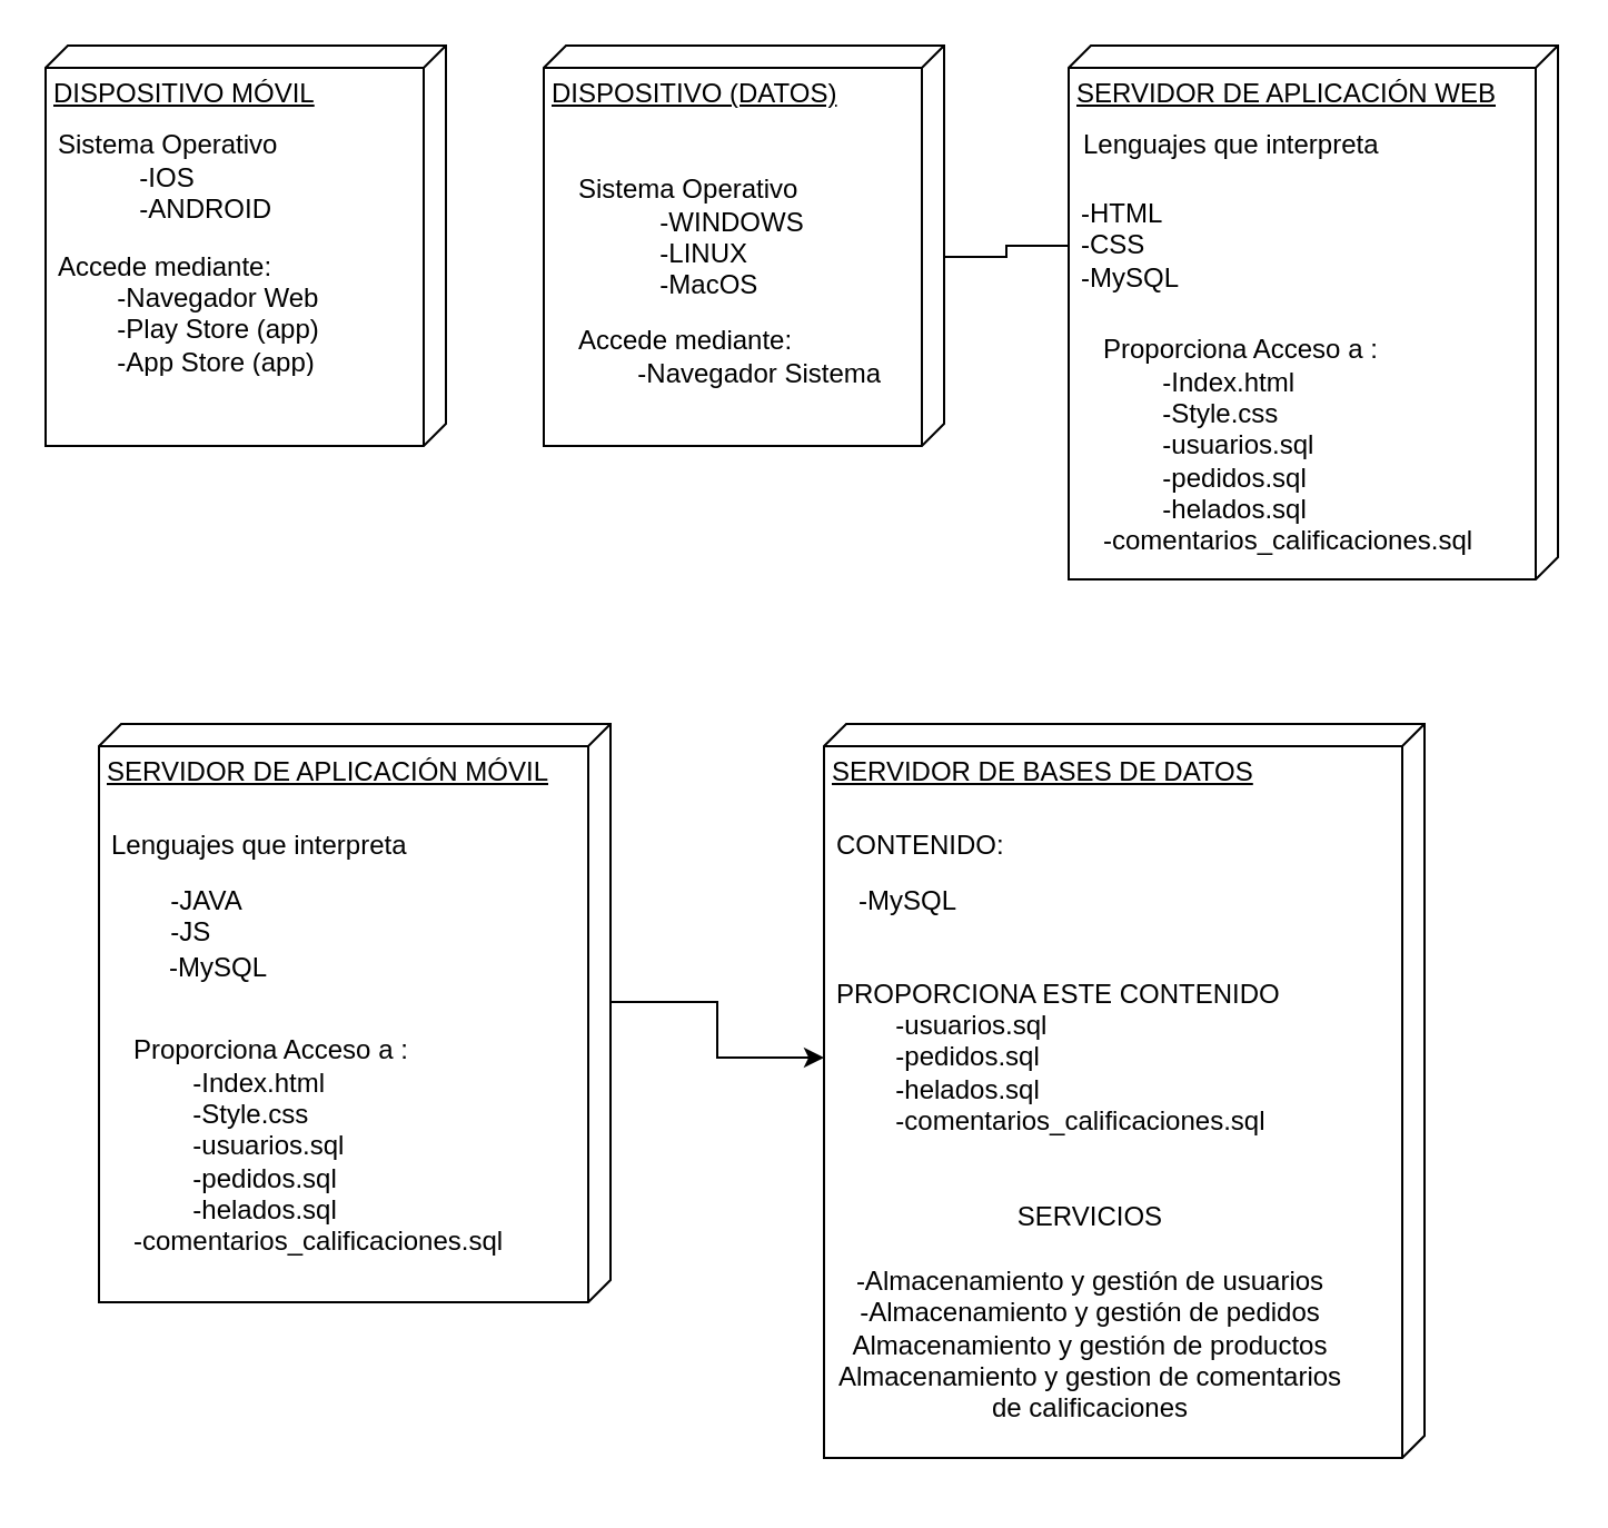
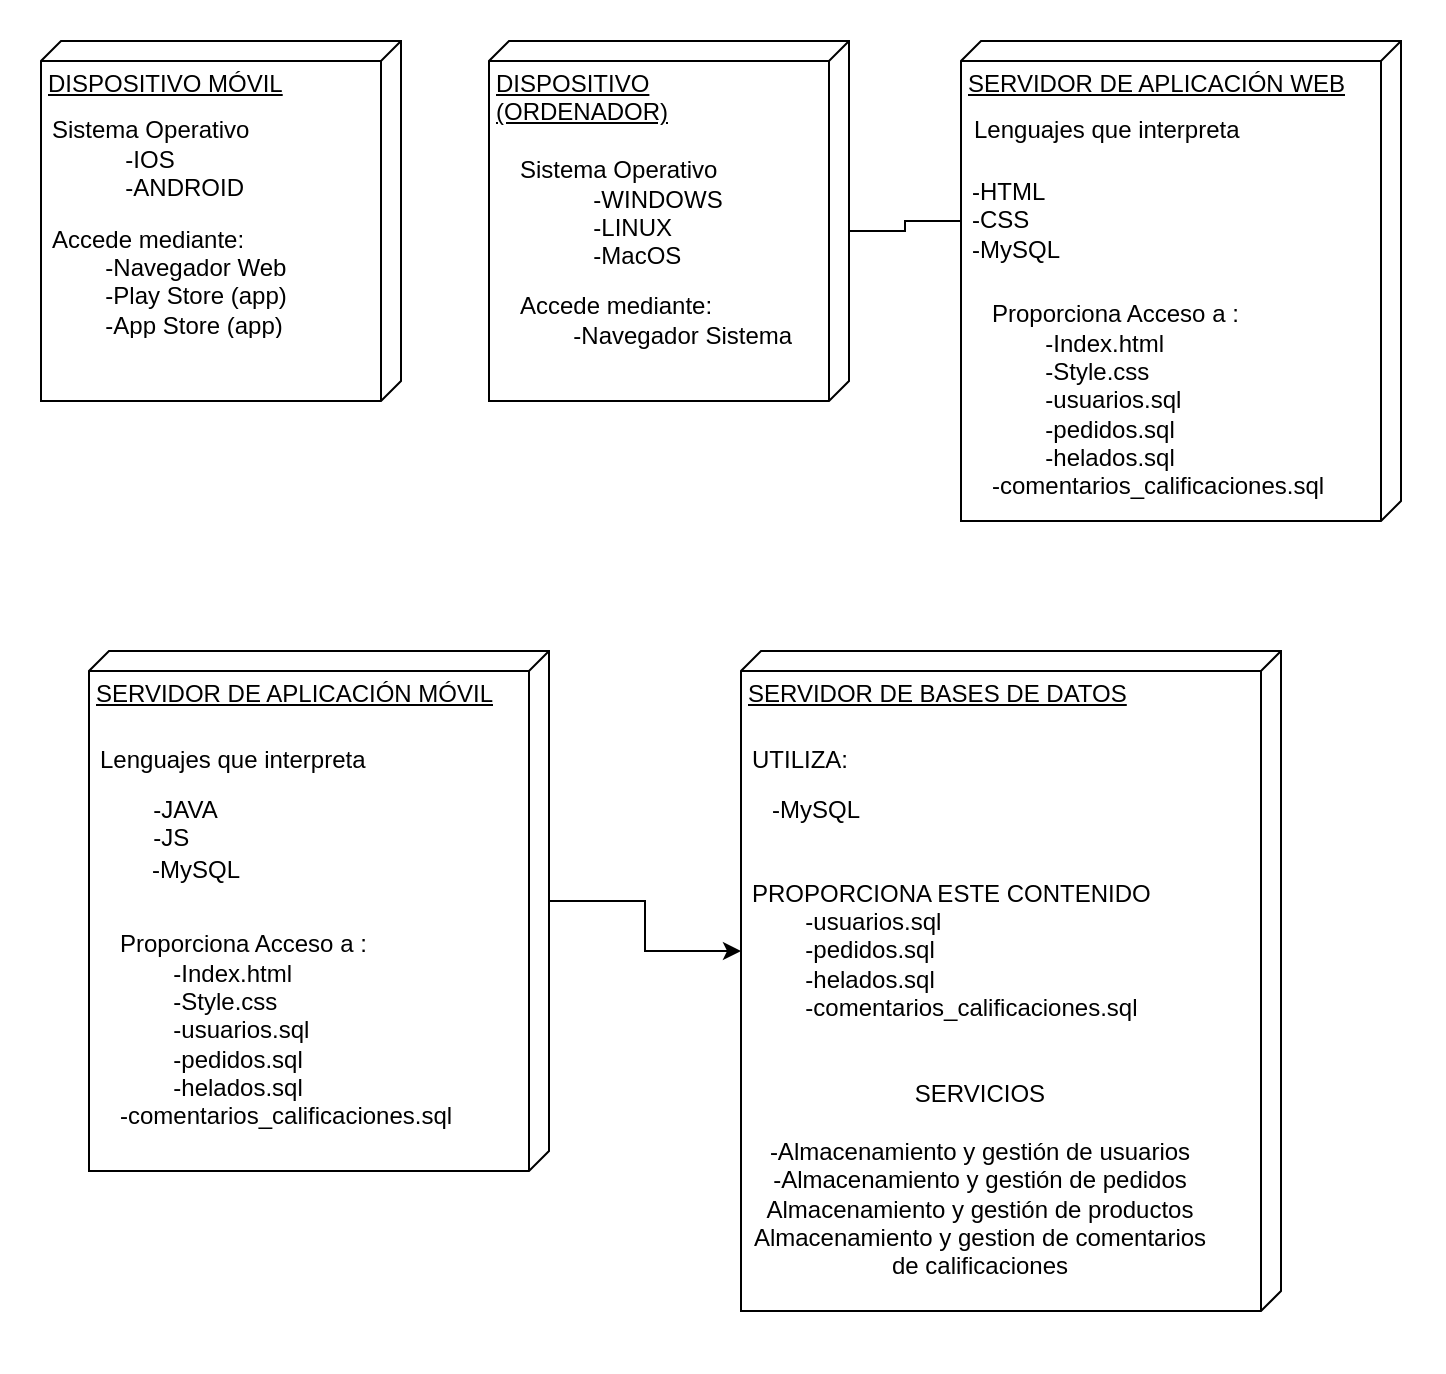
  <mxCell id="0" />
  <mxCell id="1" parent="0" />
  <mxCell id="2" value="DISPOSITIVO MÓVIL" style="verticalAlign=top;align=left;spacingTop=8;spacingLeft=2;spacingRight=12;shape=cube;size=10;direction=south;fontStyle=4;html=1;whiteSpace=wrap;" vertex="1" parent="1"><mxGeometry x="20" y="20" width="180" height="180" as="geometry" /></mxCell>
  <mxCell id="3" value="Sistema Operativo" style="text;strokeColor=none;fillColor=none;align=left;verticalAlign=middle;spacingLeft=4;spacingRight=4;overflow=hidden;points=[[0,0.5],[1,0.5]];portConstraint=eastwest;rotatable=0;whiteSpace=wrap;html=1;" parent="1" vertex="1"><mxGeometry x="20" y="50" width="160" height="30" as="geometry" /></mxCell>
  <mxCell id="4" value="&amp;nbsp;&lt;span style=&quot;white-space: pre;&quot;&gt;&#09;&lt;/span&gt;-IOS&lt;div&gt;&lt;span style=&quot;white-space: pre;&quot;&gt;&#09;&lt;/span&gt;-ANDROID&lt;br&gt;&lt;/div&gt;&lt;div&gt;&lt;span style=&quot;white-space: pre;&quot;&gt;&#09;&lt;/span&gt;&lt;br&gt;&lt;/div&gt;" style="text;strokeColor=none;fillColor=none;align=left;verticalAlign=middle;spacingLeft=4;spacingRight=4;overflow=hidden;points=[[0,0.5],[1,0.5]];portConstraint=eastwest;rotatable=0;whiteSpace=wrap;html=1;" parent="1" vertex="1"><mxGeometry x="30" y="70" width="160" height="30" as="geometry" /></mxCell>
  <mxCell id="5" value="Accede mediante:&lt;div&gt;&lt;span style=&quot;white-space: pre;&quot;&gt;&#09;&lt;/span&gt;-Navegador Web&lt;br&gt;&lt;/div&gt;&lt;div&gt;&lt;span style=&quot;white-space: pre;&quot;&gt;&#09;&lt;/span&gt;-Play Store (app)&lt;br&gt;&lt;/div&gt;&lt;div&gt;&lt;span style=&quot;white-space: pre;&quot;&gt;&#09;&lt;/span&gt;-App Store (app)&lt;br&gt;&lt;/div&gt;" style="text;strokeColor=none;fillColor=none;align=left;verticalAlign=middle;spacingLeft=4;spacingRight=4;overflow=hidden;points=[[0,0.5],[1,0.5]];portConstraint=eastwest;rotatable=0;whiteSpace=wrap;html=1;" parent="1" vertex="1"><mxGeometry x="20" y="110" width="160" height="60" as="geometry" /></mxCell>
- <mxCell id="6" value="DISPOSITIVO (DATOS)" style="verticalAlign=top;align=left;spacingTop=8;spacingLeft=2;spacingRight=12;shape=cube;size=10;direction=south;fontStyle=4;html=1;whiteSpace=wrap;" vertex="1" parent="1"><mxGeometry x="244" y="20" width="180" height="180" as="geometry" /></mxCell>
+ <mxCell id="6" value="DISPOSITIVO (ORDENADOR)" style="verticalAlign=top;align=left;spacingTop=8;spacingLeft=2;spacingRight=12;shape=cube;size=10;direction=south;fontStyle=4;html=1;whiteSpace=wrap;" vertex="1" parent="1"><mxGeometry x="244" y="20" width="180" height="180" as="geometry" /></mxCell>
  <mxCell id="7" value="Accede mediante:&lt;div&gt;&lt;span style=&quot;white-space: pre;&quot;&gt;&#09;&lt;/span&gt;-Navegador Sistema&lt;/div&gt;" style="text;strokeColor=none;fillColor=none;align=left;verticalAlign=middle;spacingLeft=4;spacingRight=4;overflow=hidden;points=[[0,0.5],[1,0.5]];portConstraint=eastwest;rotatable=0;whiteSpace=wrap;html=1;" vertex="1" parent="1"><mxGeometry x="254" y="130" width="160" height="60" as="geometry" /></mxCell>
  <mxCell id="8" value="Sistema Operativo" style="text;strokeColor=none;fillColor=none;align=left;verticalAlign=middle;spacingLeft=4;spacingRight=4;overflow=hidden;points=[[0,0.5],[1,0.5]];portConstraint=eastwest;rotatable=0;whiteSpace=wrap;html=1;" vertex="1" parent="1"><mxGeometry x="254" y="70" width="160" height="30" as="geometry" /></mxCell>
  <mxCell id="9" style="edgeStyle=orthogonalEdgeStyle;rounded=0;orthogonalLoop=1;jettySize=auto;html=1;exitX=1;exitY=0.5;exitDx=0;exitDy=0;endArrow=none;" edge="1" parent="1" source="10" target="13"><mxGeometry relative="1" as="geometry" /></mxCell>
  <mxCell id="10" value="&amp;nbsp;&lt;span style=&quot;white-space: pre;&quot;&gt;&#09;&lt;/span&gt;-WINDOWS&lt;div&gt;&lt;span style=&quot;white-space: pre;&quot;&gt;&#09;&lt;/span&gt;-LINUX&lt;br&gt;&lt;/div&gt;&lt;div&gt;&lt;span style=&quot;white-space: pre;&quot;&gt;&#09;&lt;/span&gt;-MacOS&lt;br&gt;&lt;/div&gt;&lt;div&gt;&lt;span style=&quot;white-space: pre;&quot;&gt;&#09;&lt;/span&gt;&lt;br&gt;&lt;/div&gt;" style="text;strokeColor=none;fillColor=none;align=left;verticalAlign=middle;spacingLeft=4;spacingRight=4;overflow=hidden;points=[[0,0.5],[1,0.5]];portConstraint=eastwest;rotatable=0;whiteSpace=wrap;html=1;" vertex="1" parent="1"><mxGeometry x="264" y="90" width="160" height="50" as="geometry" /></mxCell>
  <mxCell id="11" value="SERVIDOR DE APLICACIÓN WEB" style="verticalAlign=top;align=left;spacingTop=8;spacingLeft=2;spacingRight=12;shape=cube;size=10;direction=south;fontStyle=4;html=1;whiteSpace=wrap;" vertex="1" parent="1"><mxGeometry x="480" y="20" width="220" height="240" as="geometry" /></mxCell>
  <mxCell id="12" value="Proporciona Acceso a :&lt;div&gt;&lt;span style=&quot;white-space: pre;&quot;&gt;&#09;&lt;/span&gt;-Index.html&lt;/div&gt;&lt;div&gt;&lt;span style=&quot;white-space: pre;&quot;&gt;&#09;&lt;/span&gt;-Style.css&lt;br&gt;&lt;/div&gt;&lt;div&gt;&lt;span style=&quot;white-space: pre;&quot;&gt;&#09;&lt;/span&gt;-usuarios.sql&lt;br&gt;&lt;/div&gt;&lt;div&gt;&lt;span style=&quot;white-space: pre;&quot;&gt;&#09;&lt;/span&gt;-pedidos.sql&lt;br&gt;&lt;/div&gt;&lt;div&gt;&lt;span style=&quot;white-space: pre;&quot;&gt;&#09;&lt;/span&gt;-helados.sql&lt;br&gt;&lt;/div&gt;&lt;div&gt;-comentarios_calificaciones.sql&lt;br&gt;&lt;/div&gt;" style="text;strokeColor=none;fillColor=none;align=left;verticalAlign=middle;spacingLeft=4;spacingRight=4;overflow=hidden;points=[[0,0.5],[1,0.5]];portConstraint=eastwest;rotatable=0;whiteSpace=wrap;html=1;" vertex="1" parent="1"><mxGeometry x="490" y="130" width="190" height="140" as="geometry" /></mxCell>
  <mxCell id="13" value="&lt;div&gt;-HTML&lt;/div&gt;&lt;div&gt;-CSS&lt;/div&gt;&lt;div&gt;-MySQL&lt;/div&gt;" style="text;strokeColor=none;fillColor=none;align=left;verticalAlign=middle;spacingLeft=4;spacingRight=4;overflow=hidden;points=[[0,0.5],[1,0.5]];portConstraint=eastwest;rotatable=0;whiteSpace=wrap;html=1;" parent="1" vertex="1"><mxGeometry x="480" y="75" width="220" height="70" as="geometry" /></mxCell>
  <mxCell id="14" value="Lenguajes que interpreta" style="text;strokeColor=none;fillColor=none;align=left;verticalAlign=middle;spacingLeft=4;spacingRight=4;overflow=hidden;points=[[0,0.5],[1,0.5]];portConstraint=eastwest;rotatable=0;whiteSpace=wrap;html=1;" vertex="1" parent="1"><mxGeometry x="481" y="50" width="220" height="30" as="geometry" /></mxCell>
  <mxCell id="15" style="edgeStyle=orthogonalEdgeStyle;rounded=0;orthogonalLoop=1;jettySize=auto;html=1;exitX=0;exitY=0;exitDx=125;exitDy=0;exitPerimeter=0;" edge="1" parent="1" source="16" target="23"><mxGeometry relative="1" as="geometry" /></mxCell>
  <mxCell id="16" value="SERVIDOR DE APLICACIÓN MÓVIL" style="verticalAlign=top;align=left;spacingTop=8;spacingLeft=2;spacingRight=12;shape=cube;size=10;direction=south;fontStyle=4;html=1;whiteSpace=wrap;" vertex="1" parent="1"><mxGeometry x="44" y="325" width="230" height="260" as="geometry" /></mxCell>
  <mxCell id="17" value="Lenguajes que interpreta" style="text;strokeColor=none;fillColor=none;align=left;verticalAlign=middle;spacingLeft=4;spacingRight=4;overflow=hidden;points=[[0,0.5],[1,0.5]];portConstraint=eastwest;rotatable=0;whiteSpace=wrap;html=1;" parent="1" vertex="1"><mxGeometry x="44" y="365" width="280" height="30" as="geometry" /></mxCell>
  <mxCell id="18" value="&amp;nbsp;&lt;span style=&quot;white-space: pre;&quot;&gt;&#09;&lt;/span&gt;-JAVA&lt;div&gt;&lt;span style=&quot;white-space: pre;&quot;&gt;&#09;&lt;/span&gt;-JS&lt;br&gt;&lt;/div&gt;" style="text;strokeColor=none;fillColor=none;align=left;verticalAlign=middle;spacingLeft=4;spacingRight=4;overflow=hidden;points=[[0,0.5],[1,0.5]];portConstraint=eastwest;rotatable=0;whiteSpace=wrap;html=1;" parent="1" vertex="1"><mxGeometry x="44" y="395" width="280" height="30" as="geometry" /></mxCell>
  <mxCell id="19" value="&lt;blockquote style=&quot;margin: 0 0 0 40px; border: none; padding: 0px;&quot;&gt;-MySQL&lt;/blockquote&gt;" style="text;strokeColor=none;fillColor=none;align=left;verticalAlign=middle;spacingLeft=4;spacingRight=4;overflow=hidden;points=[[0,0.5],[1,0.5]];portConstraint=eastwest;rotatable=0;whiteSpace=wrap;html=1;" parent="1" vertex="1"><mxGeometry x="30" y="425" width="280" height="20" as="geometry" /></mxCell>
  <mxCell id="20" value="Proporciona Acceso a :&lt;div&gt;&lt;span style=&quot;white-space: pre;&quot;&gt;&#09;&lt;/span&gt;-Index.html&lt;/div&gt;&lt;div&gt;&lt;span style=&quot;white-space: pre;&quot;&gt;&#09;&lt;/span&gt;-Style.css&lt;br&gt;&lt;/div&gt;&lt;div&gt;&lt;span style=&quot;white-space: pre;&quot;&gt;&#09;&lt;/span&gt;-usuarios.sql&lt;br&gt;&lt;/div&gt;&lt;div&gt;&lt;span style=&quot;white-space: pre;&quot;&gt;&#09;&lt;/span&gt;-pedidos.sql&lt;br&gt;&lt;/div&gt;&lt;div&gt;&lt;span style=&quot;white-space: pre;&quot;&gt;&#09;&lt;/span&gt;-helados.sql&lt;br&gt;&lt;/div&gt;&lt;div&gt;-comentarios_calificaciones.sql&lt;br&gt;&lt;/div&gt;" style="text;strokeColor=none;fillColor=none;align=left;verticalAlign=middle;spacingLeft=4;spacingRight=4;overflow=hidden;points=[[0,0.5],[1,0.5]];portConstraint=eastwest;rotatable=0;whiteSpace=wrap;html=1;" vertex="1" parent="1"><mxGeometry x="54" y="445" width="190" height="140" as="geometry" /></mxCell>
  <mxCell id="21" value="SERVIDOR DE BASES DE DATOS" style="verticalAlign=top;align=left;spacingTop=8;spacingLeft=2;spacingRight=12;shape=cube;size=10;direction=south;fontStyle=4;html=1;whiteSpace=wrap;" vertex="1" parent="1"><mxGeometry x="370" y="325" width="270" height="330" as="geometry" /></mxCell>
  <mxCell id="22" value="SERVICIOS&lt;div&gt;&lt;br&gt;&lt;div&gt;-Almacenamiento y gestión de usuarios&lt;/div&gt;&lt;div&gt;-&lt;span style=&quot;background-color: initial;&quot;&gt;Almacenamiento y gestión de pedidos&lt;/span&gt;&lt;/div&gt;&lt;div&gt;Almacenamiento y gestión de productos&lt;span style=&quot;background-color: initial;&quot;&gt;&lt;br&gt;&lt;/span&gt;&lt;/div&gt;&lt;div&gt;Almacenamiento y gestion de comentarios de calificaciones&lt;br&gt;&lt;/div&gt;&lt;/div&gt;" style="text;html=1;align=center;verticalAlign=middle;whiteSpace=wrap;rounded=0;" parent="1" vertex="1"><mxGeometry x="370" y="515" width="240" height="150" as="geometry" /></mxCell>
  <mxCell id="23" value="&lt;div&gt;PROPORCIONA ESTE CONTENIDO&lt;/div&gt;&lt;div&gt;&lt;span style=&quot;white-space: pre;&quot;&gt;&#09;&lt;/span&gt;-usuarios.sql&lt;br&gt;&lt;/div&gt;&lt;div&gt;&lt;span style=&quot;white-space: pre;&quot;&gt;&#09;&lt;/span&gt;-pedidos.sql&lt;br&gt;&lt;/div&gt;&lt;div&gt;&lt;span style=&quot;white-space: pre;&quot;&gt;&#09;&lt;/span&gt;-helados.sql&lt;br&gt;&lt;/div&gt;&lt;div&gt;&lt;span style=&quot;white-space: pre;&quot;&gt;&#09;&lt;/span&gt;-comentarios_calificaciones.sql&lt;br&gt;&lt;/div&gt;" style="text;strokeColor=none;fillColor=none;align=left;verticalAlign=middle;spacingLeft=4;spacingRight=4;overflow=hidden;points=[[0,0.5],[1,0.5]];portConstraint=eastwest;rotatable=0;whiteSpace=wrap;html=1;" parent="1" vertex="1"><mxGeometry x="370" y="415" width="240" height="120" as="geometry" /></mxCell>
  <mxCell id="24" value="-MySQL" style="text;strokeColor=none;fillColor=none;align=left;verticalAlign=middle;spacingLeft=4;spacingRight=4;overflow=hidden;points=[[0,0.5],[1,0.5]];portConstraint=eastwest;rotatable=0;whiteSpace=wrap;html=1;" parent="1" vertex="1"><mxGeometry x="380" y="375" width="240" height="60" as="geometry" /></mxCell>
- <mxCell id="25" value="CONTENIDO:" style="text;strokeColor=none;fillColor=none;align=left;verticalAlign=middle;spacingLeft=4;spacingRight=4;overflow=hidden;points=[[0,0.5],[1,0.5]];portConstraint=eastwest;rotatable=0;whiteSpace=wrap;html=1;" parent="1" vertex="1"><mxGeometry x="370" y="365" width="240" height="30" as="geometry" /></mxCell>
+ <mxCell id="25" value="UTILIZA:" style="text;strokeColor=none;fillColor=none;align=left;verticalAlign=middle;spacingLeft=4;spacingRight=4;overflow=hidden;points=[[0,0.5],[1,0.5]];portConstraint=eastwest;rotatable=0;whiteSpace=wrap;html=1;" parent="1" vertex="1"><mxGeometry x="370" y="365" width="240" height="30" as="geometry" /></mxCell>
